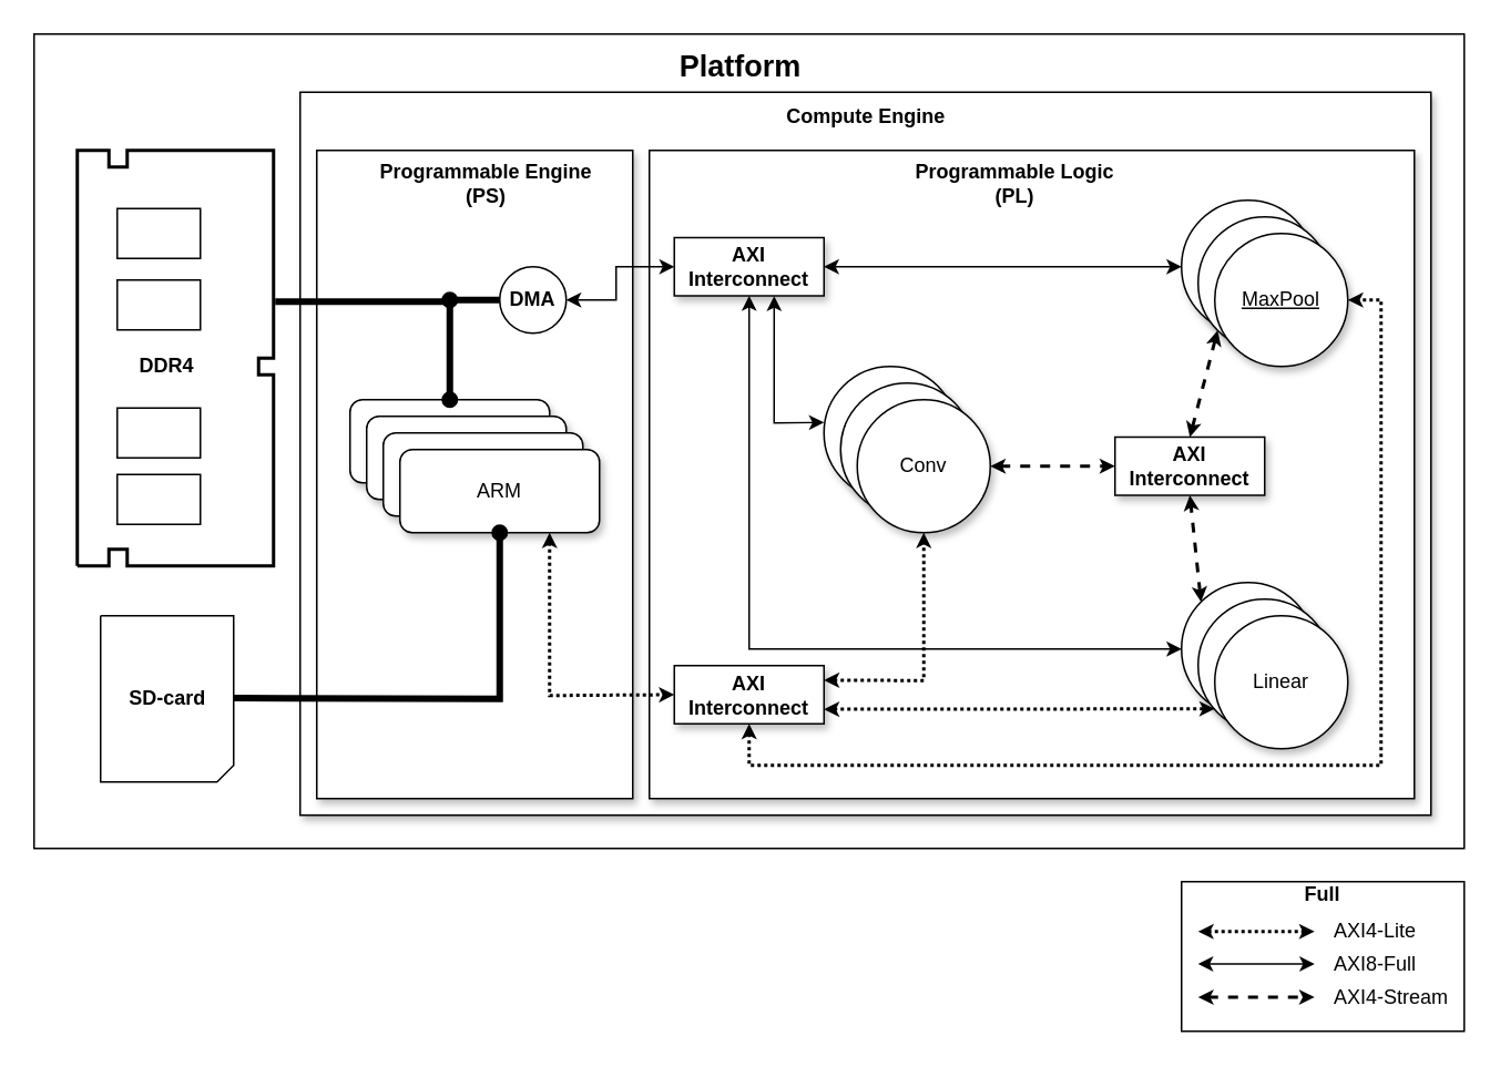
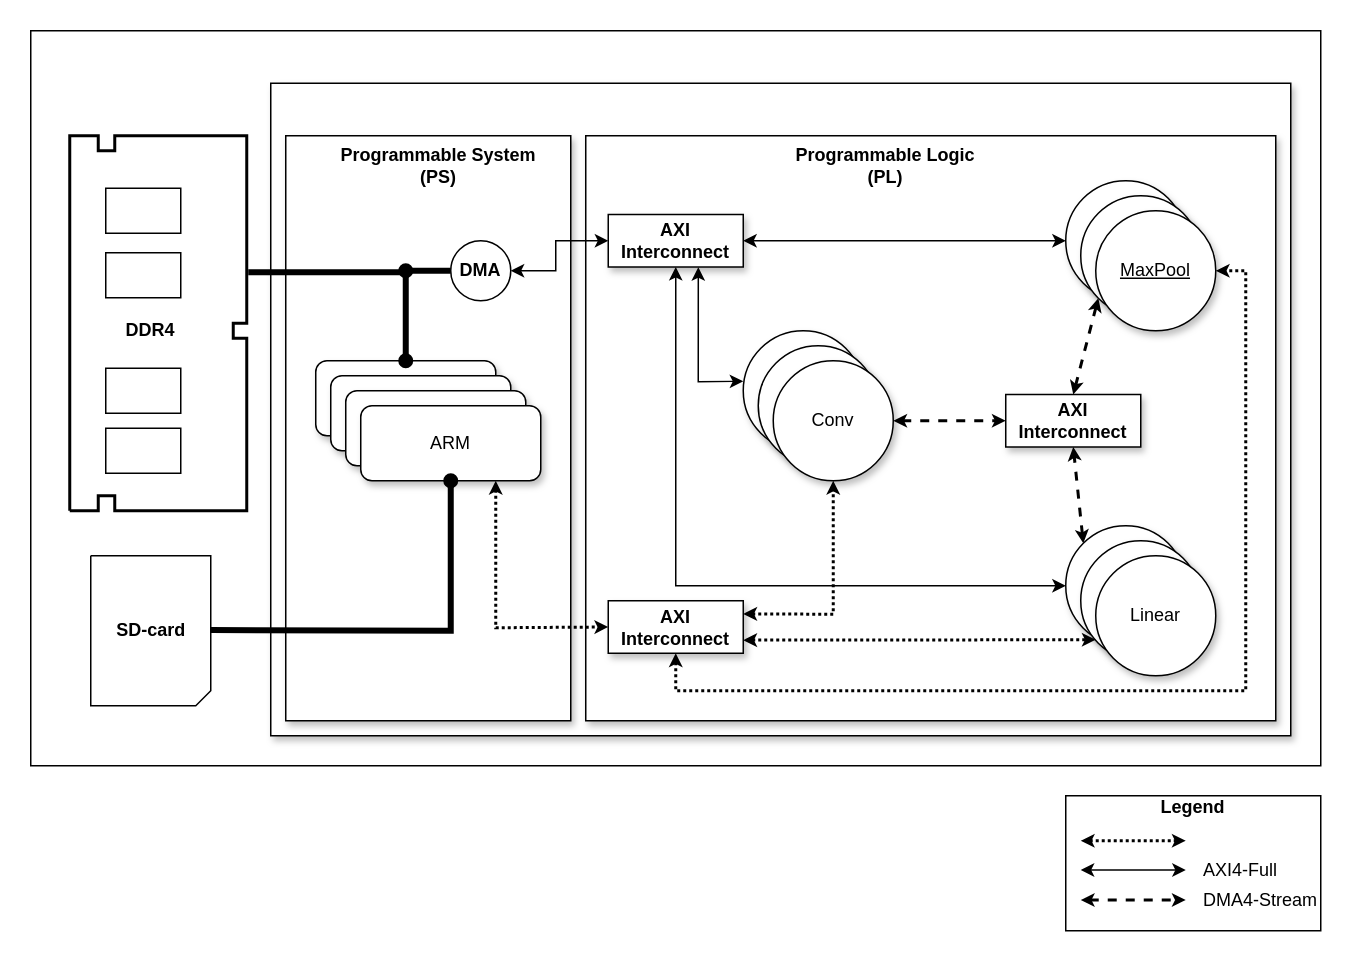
  <mxCell id="0" />
  <mxCell id="1" parent="0" />
  <mxCell id="2" value="" style="rounded=0;whiteSpace=wrap;html=1;align=left;" parent="1" vertex="1"><mxGeometry y="20" width="860" height="490" as="geometry" x="20" /></mxCell>
  <mxCell id="3" value="" style="rounded=0;whiteSpace=wrap;html=1;shadow=1;" vertex="1" parent="1"><mxGeometry x="180" y="55" width="680" height="435" as="geometry" /></mxCell>
  <mxCell id="4" value="" style="rounded=0;whiteSpace=wrap;html=1;shadow=1;" parent="1" vertex="1"><mxGeometry x="390" y="90" width="460" height="390" as="geometry" /></mxCell>
  <mxCell id="5" value="&lt;span&gt;MaxPool&lt;br&gt;&lt;/span&gt;" style="ellipse;whiteSpace=wrap;html=1;aspect=fixed;fontStyle=4;shadow=1;" parent="1" vertex="1"><mxGeometry x="710" y="120" width="80" height="80" as="geometry" /></mxCell>
  <mxCell id="6" value="" style="rounded=0;whiteSpace=wrap;html=1;shadow=1;" parent="1" vertex="1"><mxGeometry x="190" y="90" width="190" height="390" as="geometry" /></mxCell>
- <mxCell id="7" value="Programmable Logic (PL)" style="text;html=1;strokeColor=none;fillColor=none;align=center;verticalAlign=middle;whiteSpace=wrap;rounded=0;fontStyle=1" parent="1" vertex="1"><mxGeometry x="545" y="100" width="130" height="20" as="geometry" /></mxCell>
- <mxCell id="8" value="Programmable Engine (PS)" style="text;html=1;strokeColor=none;fillColor=none;align=center;verticalAlign=middle;whiteSpace=wrap;rounded=0;fontStyle=1" parent="1" vertex="1"><mxGeometry x="222.5" y="100" width="137.5" height="20" as="geometry" /></mxCell>
+ <mxCell id="7" value="Programmable Logic (PL)" style="text;html=1;strokeColor=none;fillColor=none;align=center;verticalAlign=middle;whiteSpace=wrap;rounded=0;fontStyle=1" parent="1" vertex="1"><mxGeometry x="525" y="100" width="130" height="20" as="geometry" /></mxCell>
+ <mxCell id="8" value="Programmable System (PS)" style="text;html=1;strokeColor=none;fillColor=none;align=center;verticalAlign=middle;whiteSpace=wrap;rounded=0;fontStyle=1" parent="1" vertex="1"><mxGeometry x="222.5" y="100" width="137.5" height="20" as="geometry" /></mxCell>
  <mxCell id="9" value="" style="group;sketch=0;" parent="1" vertex="1" connectable="0"><mxGeometry x="210" y="240" width="150" height="80" as="geometry" /></mxCell>
  <mxCell id="10" value="ARM" style="rounded=1;whiteSpace=wrap;html=1;shadow=1;" parent="9" vertex="1"><mxGeometry width="120" height="50" as="geometry" /></mxCell>
  <mxCell id="11" value="ARM" style="rounded=1;whiteSpace=wrap;html=1;shadow=1;" parent="9" vertex="1"><mxGeometry x="10" y="10" width="120" height="50" as="geometry" /></mxCell>
  <mxCell id="12" value="ARM" style="rounded=1;whiteSpace=wrap;html=1;shadow=1;" parent="9" vertex="1"><mxGeometry x="20" y="20" width="120" height="50" as="geometry" /></mxCell>
  <mxCell id="13" value="ARM" style="rounded=1;whiteSpace=wrap;html=1;shadow=1;sketch=0;" parent="9" vertex="1"><mxGeometry x="30" y="30" width="120" height="50" as="geometry" /></mxCell>
  <mxCell id="14" value="" style="endArrow=classic;startArrow=classic;html=1;strokeWidth=1;exitX=1;exitY=0.5;exitDx=0;exitDy=0;" parent="1" source="54" target="5" edge="1"><mxGeometry width="50" height="50" relative="1" as="geometry"><mxPoint x="480" y="164" as="sourcePoint" /><mxPoint x="640" y="164" as="targetPoint" /></mxGeometry></mxCell>
  <mxCell id="15" value="" style="endArrow=classic;startArrow=classic;html=1;strokeWidth=1;entryX=0;entryY=0.5;entryDx=0;entryDy=0;exitX=0.5;exitY=1;exitDx=0;exitDy=0;rounded=0;" parent="1" source="54" target="47" edge="1"><mxGeometry width="50" height="50" relative="1" as="geometry"><mxPoint x="450" y="374" as="sourcePoint" /><mxPoint x="640" y="374" as="targetPoint" /><Array as="points"><mxPoint x="450" y="390" /></Array></mxGeometry></mxCell>
  <mxCell id="16" value="" style="endArrow=classic;startArrow=classic;html=1;strokeWidth=1;entryX=0;entryY=0.421;entryDx=0;entryDy=0;entryPerimeter=0;exitX=0.667;exitY=1.005;exitDx=0;exitDy=0;exitPerimeter=0;rounded=0;" parent="1" source="54" target="51" edge="1"><mxGeometry width="50" height="50" relative="1" as="geometry"><mxPoint x="440" y="272" as="sourcePoint" /><mxPoint x="480" y="272" as="targetPoint" /><Array as="points"><mxPoint x="465" y="254" /></Array></mxGeometry></mxCell>
  <mxCell id="17" value="" style="group;shadow=0;sketch=0;glass=0;rounded=0;perimeterSpacing=0;gradientColor=#080808;" parent="1" vertex="1" connectable="0"><mxGeometry x="60" y="370" width="80" height="100" as="geometry" /></mxCell>
  <mxCell id="18" value="" style="endArrow=none;html=1;strokeWidth=1;rounded=0;shadow=0;" parent="17" edge="1"><mxGeometry width="50" height="50" relative="1" as="geometry"><mxPoint as="sourcePoint" /><mxPoint as="targetPoint" /><Array as="points"><mxPoint x="80" /><mxPoint x="80" y="90" /><mxPoint x="70" y="100" /><mxPoint y="100" /></Array></mxGeometry></mxCell>
  <mxCell id="19" value="&lt;b&gt;SD-card&lt;/b&gt;" style="text;html=1;align=center;verticalAlign=middle;resizable=0;points=[];autosize=1;" parent="17" vertex="1"><mxGeometry x="10" y="40" width="60" height="20" as="geometry" /></mxCell>
  <mxCell id="20" value="" style="group" parent="1" vertex="1" connectable="0"><mxGeometry x="710" y="500" width="170" height="120" as="geometry" /></mxCell>
  <mxCell id="21" value="" style="group" parent="20" vertex="1" connectable="0"><mxGeometry y="30" width="170" height="90" as="geometry" /></mxCell>
  <mxCell id="22" value="" style="rounded=0;whiteSpace=wrap;html=1;" parent="21" vertex="1"><mxGeometry width="170" height="90" as="geometry" /></mxCell>
- <mxCell id="23" value="Full" style="text;html=1;strokeColor=none;fillColor=none;align=center;verticalAlign=middle;whiteSpace=wrap;rounded=0;fontStyle=1" parent="21" vertex="1"><mxGeometry x="66.111" width="37.778" height="15.0" as="geometry" /></mxCell>
+ <mxCell id="23" value="Legend" style="text;html=1;strokeColor=none;fillColor=none;align=center;verticalAlign=middle;whiteSpace=wrap;rounded=0;fontStyle=1" parent="21" vertex="1"><mxGeometry x="66.111" width="37.778" height="15.0" as="geometry" /></mxCell>
  <mxCell id="24" value="" style="group" parent="20" vertex="1" connectable="0"><mxGeometry x="10" y="50" width="160" height="20" as="geometry" /></mxCell>
  <mxCell id="25" value="" style="endArrow=classic;startArrow=classic;html=1;strokeWidth=2;dashed=1;dashPattern=1 1;endSize=3;startSize=3;" parent="24" edge="1"><mxGeometry width="50" height="50" relative="1" as="geometry"><mxPoint y="10" as="sourcePoint" /><mxPoint x="70" y="10" as="targetPoint" /></mxGeometry></mxCell>
- <mxCell id="26" value="AXI4-Lite" style="text;html=1;strokeColor=none;fillColor=none;align=left;verticalAlign=middle;whiteSpace=wrap;rounded=0;" parent="24" vertex="1"><mxGeometry x="80" width="80" height="20" as="geometry" /></mxCell>
  <mxCell id="27" value="" style="group" parent="20" vertex="1" connectable="0"><mxGeometry x="10" y="70" width="160" height="20" as="geometry" /></mxCell>
  <mxCell id="28" value="" style="endArrow=classic;startArrow=classic;html=1;strokeWidth=1;" parent="27" edge="1"><mxGeometry width="50" height="50" relative="1" as="geometry"><mxPoint y="9.5" as="sourcePoint" /><mxPoint x="70" y="9.5" as="targetPoint" /></mxGeometry></mxCell>
- <mxCell id="29" value="AXI8-Full" style="text;html=1;strokeColor=none;fillColor=none;align=left;verticalAlign=middle;whiteSpace=wrap;rounded=0;" parent="27" vertex="1"><mxGeometry x="80" width="80" height="20" as="geometry" /></mxCell>
+ <mxCell id="29" value="AXI4-Full" style="text;html=1;strokeColor=none;fillColor=none;align=left;verticalAlign=middle;whiteSpace=wrap;rounded=0;" parent="27" vertex="1"><mxGeometry x="80" width="80" height="20" as="geometry" /></mxCell>
  <mxCell id="30" value="" style="group" parent="20" vertex="1" connectable="0"><mxGeometry x="10" y="90" width="160" height="20" as="geometry" /></mxCell>
  <mxCell id="31" value="" style="endArrow=classic;startArrow=classic;html=1;dashed=1;startSize=3;endSize=3;sourcePerimeterSpacing=0;jumpSize=6;targetPerimeterSpacing=0;strokeWidth=2;" parent="30" edge="1"><mxGeometry width="50" height="50" relative="1" as="geometry"><mxPoint y="9.5" as="sourcePoint" /><mxPoint x="70" y="9.5" as="targetPoint" /></mxGeometry></mxCell>
- <mxCell id="32" value="AXI4-Stream" style="text;html=1;strokeColor=none;fillColor=none;align=left;verticalAlign=middle;whiteSpace=wrap;rounded=0;" parent="30" vertex="1"><mxGeometry x="80" width="80" height="20" as="geometry" /></mxCell>
+ <mxCell id="32" value="DMA4-Stream" style="text;html=1;strokeColor=none;fillColor=none;align=left;verticalAlign=middle;whiteSpace=wrap;rounded=0;" parent="30" vertex="1"><mxGeometry x="80" width="80" height="20" as="geometry" /></mxCell>
  <mxCell id="33" value="" style="endArrow=oval;html=1;strokeWidth=4;startSize=6;endFill=1;entryX=0.5;entryY=0;entryDx=0;entryDy=0;rounded=0;" parent="1" target="10" edge="1"><mxGeometry width="50" height="50" relative="1" as="geometry"><mxPoint x="165" y="181" as="sourcePoint" /><mxPoint x="280" y="181" as="targetPoint" /><Array as="points"><mxPoint x="270" y="181" /></Array></mxGeometry></mxCell>
  <mxCell id="34" value="&lt;span&gt;MaxPool&lt;br&gt;&lt;/span&gt;" style="ellipse;whiteSpace=wrap;html=1;aspect=fixed;fontStyle=4;shadow=1;" parent="1" vertex="1"><mxGeometry x="720" y="130" width="80" height="80" as="geometry" /></mxCell>
  <mxCell id="35" value="&lt;span&gt;MaxPool&lt;br&gt;&lt;/span&gt;" style="ellipse;whiteSpace=wrap;html=1;aspect=fixed;fontStyle=4;shadow=1;" parent="1" vertex="1"><mxGeometry x="730" y="140" width="80" height="80" as="geometry" /></mxCell>
  <mxCell id="36" value="" style="endArrow=classic;startArrow=classic;html=1;exitX=0.5;exitY=0;exitDx=0;exitDy=0;dashed=1;strokeWidth=2;endSize=3;startSize=3;entryX=0;entryY=1;entryDx=0;entryDy=0;" parent="1" source="59" target="34" edge="1"><mxGeometry width="50" height="50" relative="1" as="geometry"><mxPoint x="695" y="270" as="sourcePoint" /><mxPoint x="676" y="227" as="targetPoint" /></mxGeometry></mxCell>
  <mxCell id="37" value="" style="endArrow=classic;startArrow=classic;html=1;exitX=0;exitY=0;exitDx=0;exitDy=0;dashed=1;strokeWidth=2;endSize=3;startSize=3;entryX=0.5;entryY=1;entryDx=0;entryDy=0;" parent="1" source="47" target="59" edge="1"><mxGeometry width="50" height="50" relative="1" as="geometry"><mxPoint x="640" y="350" as="sourcePoint" /><mxPoint x="695" y="300" as="targetPoint" /></mxGeometry></mxCell>
  <mxCell id="38" value="" style="endArrow=none;html=1;strokeWidth=2;rounded=0;shadow=0;sketch=0;" parent="1" edge="1"><mxGeometry width="50" height="50" relative="1" as="geometry"><mxPoint x="46" y="340" as="sourcePoint" /><mxPoint x="46" y="340" as="targetPoint" /><Array as="points"><mxPoint x="65" y="340" /><mxPoint x="65" y="330" /><mxPoint x="76" y="330" /><mxPoint x="76" y="340" /><mxPoint x="164" y="340" /><mxPoint x="164" y="225" /><mxPoint x="155" y="225" /><mxPoint x="155" y="215" /><mxPoint x="164" y="215" /><mxPoint x="164" y="90" /><mxPoint x="76" y="90" /><mxPoint x="76" y="100" /><mxPoint x="65" y="100" /><mxPoint x="65" y="90" /><mxPoint x="46" y="90" /></Array></mxGeometry></mxCell>
  <mxCell id="39" value="" style="rounded=0;whiteSpace=wrap;html=1;align=left;rotation=-90;" parent="1" vertex="1"><mxGeometry x="80" y="275" width="30" height="50" as="geometry" /></mxCell>
  <mxCell id="40" value="" style="rounded=0;whiteSpace=wrap;html=1;align=left;rotation=-90;" parent="1" vertex="1"><mxGeometry x="80" y="235" width="30" height="50" as="geometry" /></mxCell>
  <mxCell id="41" value="" style="rounded=0;whiteSpace=wrap;html=1;align=left;rotation=-90;" parent="1" vertex="1"><mxGeometry x="80" y="115" width="30" height="50" as="geometry" /></mxCell>
  <mxCell id="42" value="" style="rounded=0;whiteSpace=wrap;html=1;align=left;rotation=-90;" parent="1" vertex="1"><mxGeometry x="80" y="158" width="30" height="50" as="geometry" /></mxCell>
  <mxCell id="43" value="DDR4" style="text;html=1;strokeColor=none;fillColor=none;align=center;verticalAlign=middle;whiteSpace=wrap;rounded=0;fontStyle=1;rotation=0;" parent="1" vertex="1"><mxGeometry x="75" y="210" width="50" height="20" as="geometry" /></mxCell>
  <mxCell id="44" value="" style="endArrow=oval;html=1;strokeWidth=4;startSize=6;endFill=1;entryX=0.5;entryY=1;entryDx=0;entryDy=0;rounded=0;" parent="1" target="13" edge="1"><mxGeometry width="50" height="50" relative="1" as="geometry"><mxPoint x="140" y="419.58" as="sourcePoint" /><mxPoint x="255" y="419.58" as="targetPoint" /><Array as="points"><mxPoint x="300" y="420" /></Array></mxGeometry></mxCell>
  <mxCell id="45" value="" style="endArrow=classic;startArrow=classic;html=1;entryX=0;entryY=0.5;entryDx=0;entryDy=0;exitX=1;exitY=0.5;exitDx=0;exitDy=0;dashed=1;strokeWidth=2;endSize=3;startSize=3;" parent="1" source="53" target="59" edge="1"><mxGeometry width="50" height="50" relative="1" as="geometry"><mxPoint x="560" y="250" as="sourcePoint" /><mxPoint x="650" y="285" as="targetPoint" /></mxGeometry></mxCell>
  <mxCell id="46" value="" style="group" parent="1" vertex="1" connectable="0"><mxGeometry x="710" y="350" width="100" height="100" as="geometry" /></mxCell>
  <mxCell id="47" value="&lt;span&gt;Linear&lt;br&gt;&lt;/span&gt;" style="ellipse;whiteSpace=wrap;html=1;aspect=fixed;shadow=1;" parent="46" vertex="1"><mxGeometry width="80" height="80" as="geometry" /></mxCell>
  <mxCell id="48" value="&lt;span&gt;Linear&lt;br&gt;&lt;/span&gt;" style="ellipse;whiteSpace=wrap;html=1;aspect=fixed;shadow=1;" parent="46" vertex="1"><mxGeometry x="10" y="10" width="80" height="80" as="geometry" /></mxCell>
  <mxCell id="49" value="&lt;span&gt;Linear&lt;br&gt;&lt;/span&gt;" style="ellipse;whiteSpace=wrap;html=1;aspect=fixed;shadow=1;" parent="46" vertex="1"><mxGeometry x="20" y="20" width="80" height="80" as="geometry" /></mxCell>
  <mxCell id="50" value="" style="group" parent="1" vertex="1" connectable="0"><mxGeometry x="495" y="220" width="100" height="100" as="geometry" /></mxCell>
  <mxCell id="51" value="&lt;span&gt;Conv&lt;br&gt;&lt;/span&gt;" style="ellipse;whiteSpace=wrap;html=1;aspect=fixed;shadow=1;" parent="50" vertex="1"><mxGeometry width="80" height="80" as="geometry" /></mxCell>
  <mxCell id="52" value="&lt;span&gt;Conv&lt;br&gt;&lt;/span&gt;" style="ellipse;whiteSpace=wrap;html=1;aspect=fixed;shadow=1;" parent="50" vertex="1"><mxGeometry x="10" y="10" width="80" height="80" as="geometry" /></mxCell>
  <mxCell id="53" value="&lt;span&gt;Conv&lt;br&gt;&lt;/span&gt;" style="ellipse;whiteSpace=wrap;html=1;aspect=fixed;shadow=1;" parent="50" vertex="1"><mxGeometry x="20" y="20" width="80" height="80" as="geometry" /></mxCell>
  <mxCell id="54" value="&lt;b&gt;AXI Interconnect&lt;/b&gt;" style="rounded=0;whiteSpace=wrap;html=1;align=center;shadow=1;" parent="1" vertex="1"><mxGeometry x="405" y="142.5" width="90" height="35" as="geometry" /></mxCell>
  <mxCell id="55" value="&lt;b&gt;DMA&lt;/b&gt;" style="ellipse;whiteSpace=wrap;html=1;align=center;" parent="1" vertex="1"><mxGeometry x="300" y="160" width="40" height="40" as="geometry" /></mxCell>
  <mxCell id="56" value="" style="endArrow=oval;html=1;strokeWidth=4;startSize=6;endFill=1;exitX=0;exitY=0.5;exitDx=0;exitDy=0;" parent="1" source="55" edge="1"><mxGeometry width="50" height="50" relative="1" as="geometry"><mxPoint x="175" y="191" as="sourcePoint" /><mxPoint x="270" y="180" as="targetPoint" /><Array as="points" /></mxGeometry></mxCell>
  <mxCell id="57" value="" style="endArrow=classic;startArrow=classic;html=1;strokeWidth=1;exitX=1;exitY=0.5;exitDx=0;exitDy=0;entryX=0;entryY=0.5;entryDx=0;entryDy=0;rounded=0;" parent="1" source="55" target="54" edge="1"><mxGeometry width="50" height="50" relative="1" as="geometry"><mxPoint x="350" y="179.66" as="sourcePoint" /><mxPoint x="565" y="179.66" as="targetPoint" /><Array as="points"><mxPoint x="370" y="180" /><mxPoint x="370" y="160" /></Array></mxGeometry></mxCell>
  <mxCell id="58" value="" style="endArrow=classic;startArrow=classic;html=1;strokeWidth=2;dashed=1;entryX=0.5;entryY=1;entryDx=0;entryDy=0;exitX=1;exitY=0.25;exitDx=0;exitDy=0;rounded=0;endSize=3;startSize=3;dashPattern=1 1;" parent="1" source="60" target="53" edge="1"><mxGeometry width="50" height="50" relative="1" as="geometry"><mxPoint x="510" y="430" as="sourcePoint" /><mxPoint x="580" y="430" as="targetPoint" /><Array as="points"><mxPoint x="555" y="409" /></Array></mxGeometry></mxCell>
  <mxCell id="59" value="&lt;b&gt;AXI Interconnect&lt;/b&gt;" style="rounded=0;whiteSpace=wrap;html=1;align=center;shadow=1;" parent="1" vertex="1"><mxGeometry x="670" y="262.5" width="90" height="35" as="geometry" /></mxCell>
  <mxCell id="60" value="&lt;b&gt;AXI Interconnect&lt;/b&gt;" style="rounded=0;whiteSpace=wrap;html=1;align=center;shadow=1;" parent="1" vertex="1"><mxGeometry x="405" y="400" width="90" height="35" as="geometry" /></mxCell>
  <mxCell id="61" value="" style="endArrow=classic;startArrow=classic;html=1;strokeWidth=2;dashed=1;dashPattern=1 1;exitX=1;exitY=0.75;exitDx=0;exitDy=0;rounded=0;endSize=3;startSize=3;sourcePerimeterSpacing=0;" parent="1" source="60" edge="1"><mxGeometry width="50" height="50" relative="1" as="geometry"><mxPoint x="505" y="438.75" as="sourcePoint" /><mxPoint x="730" y="426" as="targetPoint" /><Array as="points" /></mxGeometry></mxCell>
  <mxCell id="62" value="" style="endArrow=classic;startArrow=classic;html=1;strokeWidth=2;dashed=1;dashPattern=1 1;entryX=1;entryY=0.5;entryDx=0;entryDy=0;exitX=0.5;exitY=1;exitDx=0;exitDy=0;rounded=0;endSize=3;startSize=3;" parent="1" source="60" target="35" edge="1"><mxGeometry width="50" height="50" relative="1" as="geometry"><mxPoint x="505" y="447.5" as="sourcePoint" /><mxPoint x="739.04" y="447.12" as="targetPoint" /><Array as="points"><mxPoint x="450" y="460" /><mxPoint x="830" y="460" /><mxPoint x="830" y="180" /></Array></mxGeometry></mxCell>
  <mxCell id="63" value="" style="endArrow=classic;startArrow=classic;html=1;strokeWidth=2;dashed=1;dashPattern=1 1;entryX=0;entryY=0.5;entryDx=0;entryDy=0;exitX=0.75;exitY=1;exitDx=0;exitDy=0;rounded=0;endSize=3;startSize=3;" parent="1" source="13" target="60" edge="1"><mxGeometry width="50" height="50" relative="1" as="geometry"><mxPoint x="196.64" y="560" as="sourcePoint" /><mxPoint x="443.356" y="560.784" as="targetPoint" /><Array as="points"><mxPoint x="330" y="418" /></Array></mxGeometry></mxCell>
- <mxCell id="64" value="&lt;b&gt;&lt;font style=&quot;font-size: 18px&quot;&gt;Platform&lt;/font&gt;&lt;/b&gt;" style="text;html=1;strokeColor=none;fillColor=none;align=center;verticalAlign=middle;whiteSpace=wrap;rounded=0;" parent="1" vertex="1"><mxGeometry x="400" y="30" width="90" height="20" as="geometry" /></mxCell>
- <mxCell id="65" value="Compute Engine" style="text;html=1;strokeColor=none;fillColor=none;align=center;verticalAlign=middle;whiteSpace=wrap;rounded=0;shadow=1;fontStyle=1" vertex="1" parent="1"><mxGeometry x="467.5" y="60" width="105" height="20" as="geometry" /></mxCell>
